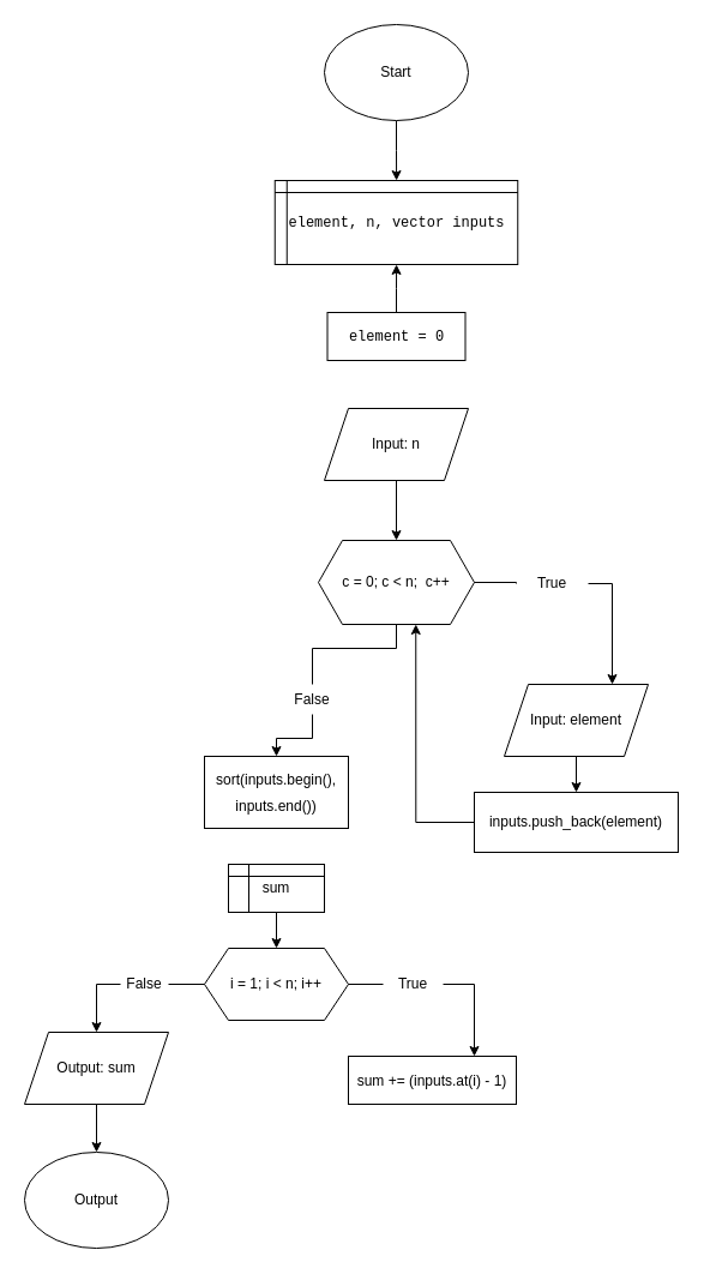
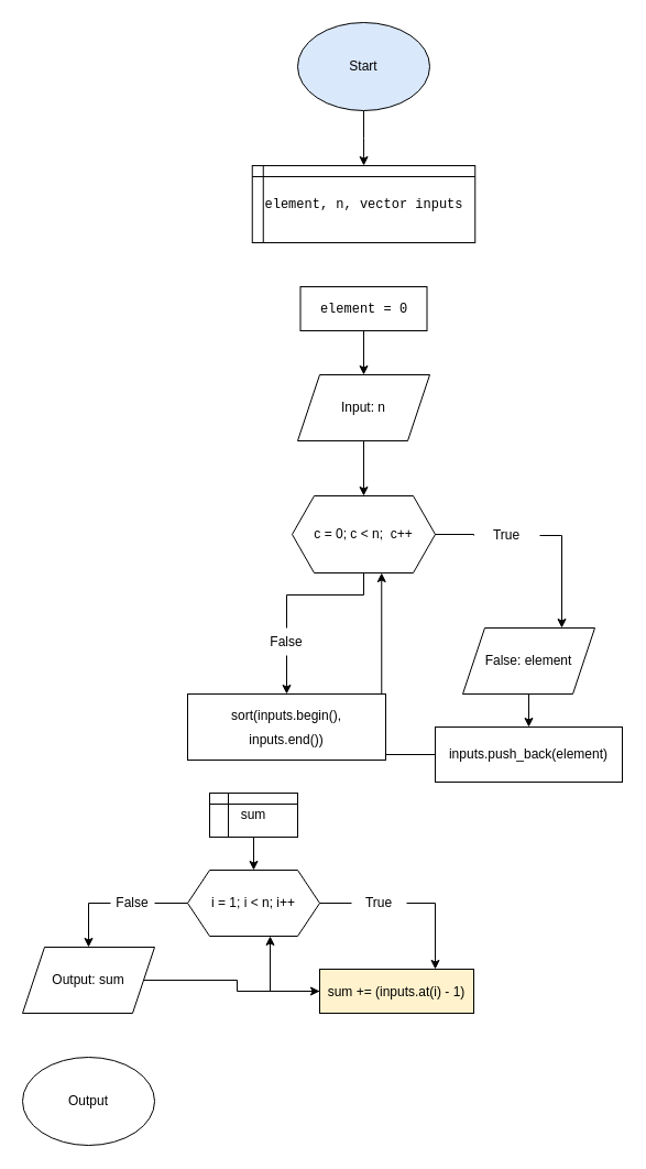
  <mxCell id="0" />
  <mxCell id="1" parent="0" />
  <mxCell id="2" value="" style="edgeStyle=orthogonalEdgeStyle;rounded=0;orthogonalLoop=1;jettySize=auto;html=1;" edge="1" parent="1" source="3" target="4"><mxGeometry relative="1" as="geometry" /></mxCell>
- <mxCell id="3" value="Start" style="ellipse;whiteSpace=wrap;html=1;" vertex="1" parent="1"><mxGeometry x="270" y="20" width="120" height="80" as="geometry" /></mxCell>
+ <mxCell id="3" value="Start" style="ellipse;whiteSpace=wrap;html=1;fillColor=#dae8fc;" vertex="1" parent="1"><mxGeometry x="270" y="20" width="120" height="80" as="geometry" /></mxCell>
  <mxCell id="4" value="&lt;div style=&quot;font-family: Consolas, &amp;quot;Courier New&amp;quot;, monospace; line-height: 22px; white-space: pre;&quot;&gt;element, n, vector inputs&lt;/div&gt;" style="shape=internalStorage;whiteSpace=wrap;html=1;backgroundOutline=1;dx=10;dy=10;" vertex="1" parent="1"><mxGeometry x="228.75" y="150" width="202.5" height="70" as="geometry" /></mxCell>
- <mxCell id="5" value="" style="edgeStyle=orthogonalEdgeStyle;rounded=0;orthogonalLoop=1;jettySize=auto;html=1;" edge="1" parent="1" source="6" target="4"><mxGeometry relative="1" as="geometry" /></mxCell>
+ <mxCell id="5" value="" style="edgeStyle=orthogonalEdgeStyle;rounded=0;orthogonalLoop=1;jettySize=auto;html=1;" edge="1" parent="1" source="6" target="9"><mxGeometry relative="1" as="geometry" /></mxCell>
  <mxCell id="6" value="&lt;div style=&quot;line-height: 22px; white-space: pre;&quot;&gt;&lt;font face=&quot;Consolas, Courier New, monospace&quot;&gt;element = 0&lt;/font&gt;&lt;/div&gt;" style="rounded=0;whiteSpace=wrap;html=1;" vertex="1" parent="1"><mxGeometry x="272.5" y="260" width="115" height="40" as="geometry" /></mxCell>
  <mxCell id="7" value="Output" style="ellipse;whiteSpace=wrap;html=1;" vertex="1" parent="1"><mxGeometry x="20" y="960" width="120" height="80" as="geometry" /></mxCell>
  <mxCell id="8" value="" style="edgeStyle=orthogonalEdgeStyle;rounded=0;orthogonalLoop=1;jettySize=auto;html=1;" edge="1" parent="1" source="9" target="12"><mxGeometry relative="1" as="geometry" /></mxCell>
  <mxCell id="9" value="Input: n" style="shape=parallelogram;perimeter=parallelogramPerimeter;whiteSpace=wrap;html=1;fixedSize=1;" vertex="1" parent="1"><mxGeometry x="270" y="340" width="120" height="60" as="geometry" /></mxCell>
  <mxCell id="10" style="edgeStyle=orthogonalEdgeStyle;rounded=0;orthogonalLoop=1;jettySize=auto;html=1;entryX=0.75;entryY=0;entryDx=0;entryDy=0;exitX=1;exitY=0.5;exitDx=0;exitDy=0;" edge="1" parent="1" source="16" target="14"><mxGeometry relative="1" as="geometry" /></mxCell>
  <mxCell id="11" style="edgeStyle=orthogonalEdgeStyle;rounded=0;orthogonalLoop=1;jettySize=auto;html=1;entryX=0.5;entryY=0;entryDx=0;entryDy=0;" edge="1" parent="1" source="21" target="19"><mxGeometry relative="1" as="geometry" /></mxCell>
  <mxCell id="12" value="c = 0; c &amp;lt; n;&amp;nbsp; c++" style="shape=hexagon;perimeter=hexagonPerimeter2;whiteSpace=wrap;html=1;fixedSize=1;" vertex="1" parent="1"><mxGeometry x="265" y="450" width="130" height="70" as="geometry" /></mxCell>
  <mxCell id="13" value="" style="edgeStyle=orthogonalEdgeStyle;rounded=0;orthogonalLoop=1;jettySize=auto;html=1;" edge="1" parent="1" source="14" target="18"><mxGeometry relative="1" as="geometry" /></mxCell>
- <mxCell id="14" value="Input: element" style="shape=parallelogram;perimeter=parallelogramPerimeter;whiteSpace=wrap;html=1;fixedSize=1;" vertex="1" parent="1"><mxGeometry x="420" y="570" width="120" height="60" as="geometry" /></mxCell>
+ <mxCell id="14" value="False: element" style="shape=parallelogram;perimeter=parallelogramPerimeter;whiteSpace=wrap;html=1;fixedSize=1;" vertex="1" parent="1"><mxGeometry x="420" y="570" width="120" height="60" as="geometry" /></mxCell>
  <mxCell id="15" value="" style="edgeStyle=orthogonalEdgeStyle;rounded=0;orthogonalLoop=1;jettySize=auto;html=1;entryX=0;entryY=0.5;entryDx=0;entryDy=0;exitX=1;exitY=0.5;exitDx=0;exitDy=0;endArrow=none;endFill=0;" edge="1" parent="1" source="12" target="16"><mxGeometry relative="1" as="geometry"><mxPoint x="395" y="485" as="sourcePoint" /><mxPoint x="460" y="570" as="targetPoint" /></mxGeometry></mxCell>
  <mxCell id="16" value="True" style="text;html=1;align=center;verticalAlign=middle;whiteSpace=wrap;rounded=0;" vertex="1" parent="1"><mxGeometry x="430" y="471" width="60" height="30" as="geometry" /></mxCell>
  <mxCell id="17" style="edgeStyle=orthogonalEdgeStyle;rounded=0;orthogonalLoop=1;jettySize=auto;html=1;entryX=0.625;entryY=1;entryDx=0;entryDy=0;exitX=0;exitY=0.5;exitDx=0;exitDy=0;" edge="1" parent="1" source="18" target="12"><mxGeometry relative="1" as="geometry" /></mxCell>
  <mxCell id="18" value="inputs.push_back(element)" style="rounded=0;whiteSpace=wrap;html=1;" vertex="1" parent="1"><mxGeometry x="395" y="660" width="170" height="50" as="geometry" /></mxCell>
- <mxCell id="19" value="&lt;div style=&quot;line-height: 22px; white-space: pre;&quot;&gt;&lt;font face=&quot;Helvetica&quot; style=&quot;&quot;&gt;sort(inputs.begin(),&lt;/font&gt;&lt;/div&gt;&lt;div style=&quot;line-height: 22px; white-space: pre;&quot;&gt;&lt;font face=&quot;Helvetica&quot; style=&quot;&quot;&gt;inputs.end())&lt;/font&gt;&lt;/div&gt;" style="rounded=0;whiteSpace=wrap;html=1;" vertex="1" parent="1"><mxGeometry x="170" y="630" width="120" height="60" as="geometry" /></mxCell>
+ <mxCell id="19" value="&lt;div style=&quot;line-height: 22px; white-space: pre;&quot;&gt;&lt;font face=&quot;Helvetica&quot; style=&quot;&quot;&gt;sort(inputs.begin(),&lt;/font&gt;&lt;/div&gt;&lt;div style=&quot;line-height: 22px; white-space: pre;&quot;&gt;&lt;font face=&quot;Helvetica&quot; style=&quot;&quot;&gt;inputs.end())&lt;/font&gt;&lt;/div&gt;" style="rounded=0;whiteSpace=wrap;html=1;" vertex="1" parent="1"><mxGeometry x="170" y="630" width="180" height="60" as="geometry" /></mxCell>
  <mxCell id="20" value="" style="edgeStyle=orthogonalEdgeStyle;rounded=0;orthogonalLoop=1;jettySize=auto;html=1;entryX=0.5;entryY=0;entryDx=0;entryDy=0;endArrow=none;endFill=0;" edge="1" parent="1" source="12" target="21"><mxGeometry relative="1" as="geometry"><mxPoint x="330" y="520" as="sourcePoint" /><mxPoint x="230" y="600" as="targetPoint" /><Array as="points"><mxPoint x="330" y="540" /><mxPoint x="260" y="540" /></Array></mxGeometry></mxCell>
  <mxCell id="21" value="False" style="text;html=1;align=center;verticalAlign=middle;whiteSpace=wrap;rounded=0;" vertex="1" parent="1"><mxGeometry x="230" y="570" width="60" height="25" as="geometry" /></mxCell>
  <mxCell id="22" value="" style="edgeStyle=orthogonalEdgeStyle;rounded=0;orthogonalLoop=1;jettySize=auto;html=1;" edge="1" parent="1" source="23" target="26"><mxGeometry relative="1" as="geometry" /></mxCell>
  <mxCell id="23" value="sum" style="shape=internalStorage;whiteSpace=wrap;html=1;backgroundOutline=1;dx=17;dy=10;" vertex="1" parent="1"><mxGeometry x="190" y="720" width="80" height="40" as="geometry" /></mxCell>
  <mxCell id="24" style="edgeStyle=orthogonalEdgeStyle;rounded=0;orthogonalLoop=1;jettySize=auto;html=1;entryX=0.75;entryY=0;entryDx=0;entryDy=0;exitX=1;exitY=0.5;exitDx=0;exitDy=0;" edge="1" parent="1" source="30" target="28"><mxGeometry relative="1" as="geometry" /></mxCell>
  <mxCell id="25" style="edgeStyle=orthogonalEdgeStyle;rounded=0;orthogonalLoop=1;jettySize=auto;html=1;entryX=0.5;entryY=0;entryDx=0;entryDy=0;exitX=0;exitY=0.5;exitDx=0;exitDy=0;" edge="1" parent="1" source="34" target="32"><mxGeometry relative="1" as="geometry" /></mxCell>
  <mxCell id="26" value="i = 1; i &amp;lt; n; i++" style="shape=hexagon;perimeter=hexagonPerimeter2;whiteSpace=wrap;html=1;fixedSize=1;" vertex="1" parent="1"><mxGeometry x="170" y="790" width="120" height="60" as="geometry" /></mxCell>
- <mxCell id="28" value="&lt;div style=&quot;line-height: 22px; white-space: pre;&quot;&gt;&lt;font style=&quot;&quot;&gt;sum += (inputs.at(i) - 1)&lt;/font&gt;&lt;/div&gt;" style="rounded=0;whiteSpace=wrap;html=1;" vertex="1" parent="1"><mxGeometry x="290" y="880" width="140" height="40" as="geometry" /></mxCell>
+ <mxCell id="27" style="edgeStyle=orthogonalEdgeStyle;rounded=0;orthogonalLoop=1;jettySize=auto;html=1;entryX=0.625;entryY=1;entryDx=0;entryDy=0;exitX=0;exitY=0.5;exitDx=0;exitDy=0;" edge="1" parent="1" source="28" target="26"><mxGeometry relative="1" as="geometry" /></mxCell>
+ <mxCell id="28" value="&lt;div style=&quot;line-height: 22px; white-space: pre;&quot;&gt;&lt;font style=&quot;&quot;&gt;sum += (inputs.at(i) - 1)&lt;/font&gt;&lt;/div&gt;" style="rounded=0;whiteSpace=wrap;html=1;fillColor=#fff2cc;" vertex="1" parent="1"><mxGeometry x="290" y="880" width="140" height="40" as="geometry" /></mxCell>
  <mxCell id="29" value="" style="edgeStyle=orthogonalEdgeStyle;rounded=0;orthogonalLoop=1;jettySize=auto;html=1;entryX=0;entryY=0.5;entryDx=0;entryDy=0;exitX=1;exitY=0.5;exitDx=0;exitDy=0;endArrow=none;endFill=0;" edge="1" parent="1" source="26" target="30"><mxGeometry relative="1" as="geometry"><mxPoint x="290" y="820" as="sourcePoint" /><mxPoint x="355" y="890" as="targetPoint" /></mxGeometry></mxCell>
  <mxCell id="30" value="True" style="text;html=1;align=center;verticalAlign=middle;whiteSpace=wrap;rounded=0;" vertex="1" parent="1"><mxGeometry x="319" y="805" width="50" height="30" as="geometry" /></mxCell>
- <mxCell id="31" value="" style="edgeStyle=orthogonalEdgeStyle;rounded=0;orthogonalLoop=1;jettySize=auto;html=1;" edge="1" parent="1" source="32" target="7"><mxGeometry relative="1" as="geometry" /></mxCell>
+ <mxCell id="31" value="" style="edgeStyle=orthogonalEdgeStyle;rounded=0;orthogonalLoop=1;jettySize=auto;html=1;" edge="1" parent="1" source="32" target="28"><mxGeometry relative="1" as="geometry" /></mxCell>
  <mxCell id="32" value="Output: sum" style="shape=parallelogram;perimeter=parallelogramPerimeter;whiteSpace=wrap;html=1;fixedSize=1;" vertex="1" parent="1"><mxGeometry x="20" y="860" width="120" height="60" as="geometry" /></mxCell>
  <mxCell id="33" value="" style="edgeStyle=orthogonalEdgeStyle;rounded=0;orthogonalLoop=1;jettySize=auto;html=1;entryX=1;entryY=0.5;entryDx=0;entryDy=0;endArrow=none;endFill=0;" edge="1" parent="1" target="34"><mxGeometry relative="1" as="geometry"><mxPoint x="170" y="820" as="sourcePoint" /><mxPoint x="80" y="860" as="targetPoint" /></mxGeometry></mxCell>
  <mxCell id="34" value="False" style="text;html=1;align=center;verticalAlign=middle;whiteSpace=wrap;rounded=0;" vertex="1" parent="1"><mxGeometry x="100" y="808" width="40" height="24" as="geometry" /></mxCell>
